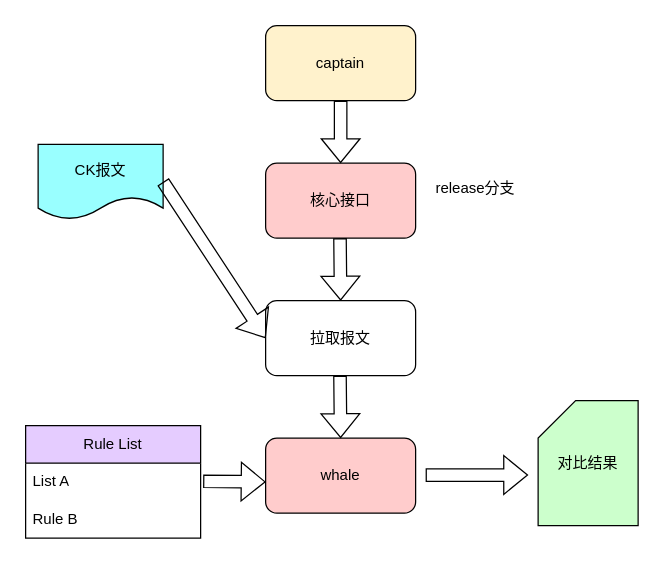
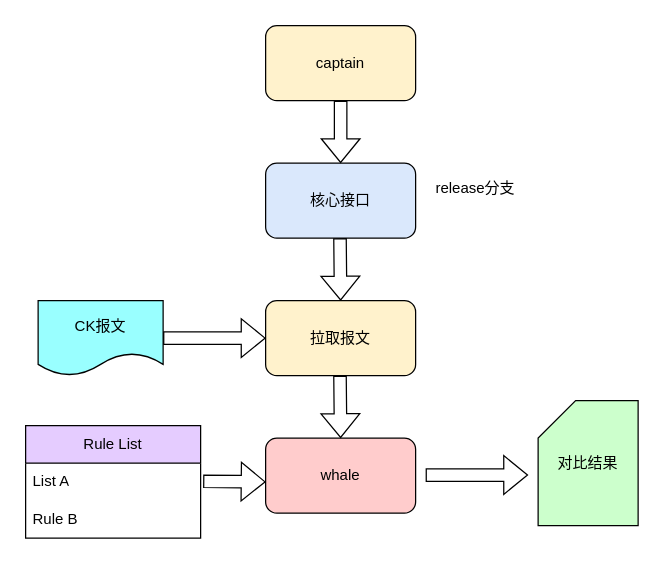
  <mxCell id="0" />
  <mxCell id="1" parent="0" />
- <mxCell id="2" value="核心接口" style="rounded=1;whiteSpace=wrap;html=1;fillColor=#FFCCCC;" vertex="1" parent="1"><mxGeometry x="212" y="130" width="120" height="60" as="geometry" /></mxCell>
- <mxCell id="3" value="拉取报文" style="rounded=1;whiteSpace=wrap;html=1;" vertex="1" parent="1"><mxGeometry x="212" y="240" width="120" height="60" as="geometry" /></mxCell>
- <mxCell id="4" value="CK报文" style="shape=document;whiteSpace=wrap;html=1;boundedLbl=1;fillColor=#99FFFF;" vertex="1" parent="1"><mxGeometry x="30" y="115" width="100" height="60" as="geometry" /></mxCell>
+ <mxCell id="2" value="核心接口" style="rounded=1;whiteSpace=wrap;html=1;fillColor=#dae8fc;" vertex="1" parent="1"><mxGeometry x="212" y="130" width="120" height="60" as="geometry" /></mxCell>
+ <mxCell id="3" value="拉取报文" style="rounded=1;whiteSpace=wrap;html=1;fillColor=#fff2cc;" vertex="1" parent="1"><mxGeometry x="212" y="240" width="120" height="60" as="geometry" /></mxCell>
+ <mxCell id="4" value="CK报文" style="shape=document;whiteSpace=wrap;html=1;boundedLbl=1;fillColor=#99FFFF;" vertex="1" parent="1"><mxGeometry x="30" y="240" width="100" height="60" as="geometry" /></mxCell>
  <mxCell id="5" value="whale" style="rounded=1;whiteSpace=wrap;html=1;fillColor=#ffcccc;" vertex="1" parent="1"><mxGeometry x="212" y="350" width="120" height="60" as="geometry" /></mxCell>
  <mxCell id="6" value="captain" style="rounded=1;whiteSpace=wrap;html=1;fillColor=#fff2cc;" vertex="1" parent="1"><mxGeometry x="212" y="20" width="120" height="60" as="geometry" /></mxCell>
  <mxCell id="7" value="" style="shape=flexArrow;endArrow=classic;html=1;rounded=0;exitX=0.5;exitY=1;exitDx=0;exitDy=0;entryX=0.5;entryY=0;entryDx=0;entryDy=0;" edge="1" parent="1" source="6" target="2"><mxGeometry width="50" height="50" relative="1" as="geometry"><mxPoint x="382" y="110" as="sourcePoint" /><mxPoint x="432" y="60" as="targetPoint" /></mxGeometry></mxCell>
  <mxCell id="8" value="release分支" style="text;html=1;align=center;verticalAlign=middle;whiteSpace=wrap;rounded=0;" vertex="1" parent="1"><mxGeometry x="340" y="135" width="80" height="30" as="geometry" /></mxCell>
  <mxCell id="9" value="" style="shape=flexArrow;endArrow=classic;html=1;rounded=0;exitX=1;exitY=0.5;exitDx=0;exitDy=0;entryX=0;entryY=0.5;entryDx=0;entryDy=0;" edge="1" parent="1" source="4" target="3"><mxGeometry width="50" height="50" relative="1" as="geometry"><mxPoint x="100" y="380" as="sourcePoint" /><mxPoint x="150" y="330" as="targetPoint" /></mxGeometry></mxCell>
  <mxCell id="10" value="" style="shape=flexArrow;endArrow=classic;html=1;rounded=0;" edge="1" parent="1"><mxGeometry width="50" height="50" relative="1" as="geometry"><mxPoint x="271.5" y="190" as="sourcePoint" /><mxPoint x="272" y="240" as="targetPoint" /></mxGeometry></mxCell>
  <mxCell id="11" value="" style="shape=flexArrow;endArrow=classic;html=1;rounded=0;" edge="1" parent="1"><mxGeometry width="50" height="50" relative="1" as="geometry"><mxPoint x="271.5" y="300" as="sourcePoint" /><mxPoint x="272" y="350" as="targetPoint" /></mxGeometry></mxCell>
  <mxCell id="12" value="Rule List" style="swimlane;fontStyle=0;childLayout=stackLayout;horizontal=1;startSize=30;horizontalStack=0;resizeParent=1;resizeParentMax=0;resizeLast=0;collapsible=1;marginBottom=0;whiteSpace=wrap;html=1;fillColor=#E5CCFF;" vertex="1" parent="1"><mxGeometry x="20" y="340" width="140" height="90" as="geometry" /></mxCell>
  <mxCell id="13" value="List A" style="text;strokeColor=none;fillColor=none;align=left;verticalAlign=middle;spacingLeft=4;spacingRight=4;overflow=hidden;points=[[0,0.5],[1,0.5]];portConstraint=eastwest;rotatable=0;whiteSpace=wrap;html=1;" vertex="1" parent="12"><mxGeometry y="30" width="140" height="30" as="geometry" /></mxCell>
  <mxCell id="14" value="Rule B" style="text;strokeColor=none;fillColor=none;align=left;verticalAlign=middle;spacingLeft=4;spacingRight=4;overflow=hidden;points=[[0,0.5],[1,0.5]];portConstraint=eastwest;rotatable=0;whiteSpace=wrap;html=1;" vertex="1" parent="12"><mxGeometry y="60" width="140" height="30" as="geometry" /></mxCell>
  <mxCell id="15" value="" style="shape=flexArrow;endArrow=classic;html=1;rounded=0;" edge="1" parent="1"><mxGeometry width="50" height="50" relative="1" as="geometry"><mxPoint x="162" y="384.5" as="sourcePoint" /><mxPoint x="212" y="385" as="targetPoint" /></mxGeometry></mxCell>
  <mxCell id="16" value="对比结果" style="shape=card;whiteSpace=wrap;html=1;fillColor=#CCFFCC;" vertex="1" parent="1"><mxGeometry x="430" y="320" width="80" height="100" as="geometry" /></mxCell>
  <mxCell id="17" value="" style="shape=flexArrow;endArrow=classic;html=1;rounded=0;exitX=1;exitY=0.5;exitDx=0;exitDy=0;entryX=0;entryY=0.5;entryDx=0;entryDy=0;" edge="1" parent="1"><mxGeometry width="50" height="50" relative="1" as="geometry"><mxPoint x="340" y="379.5" as="sourcePoint" /><mxPoint x="422" y="379.5" as="targetPoint" /></mxGeometry></mxCell>
